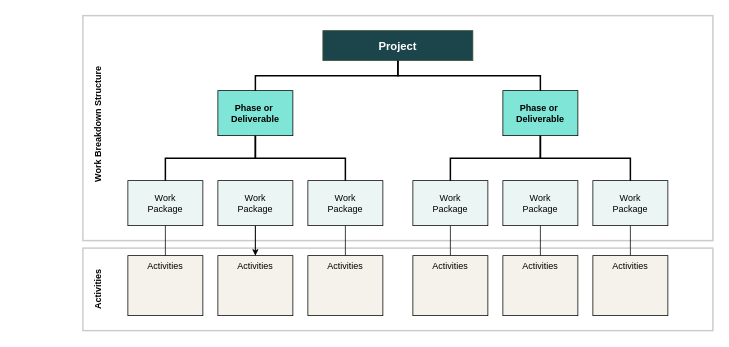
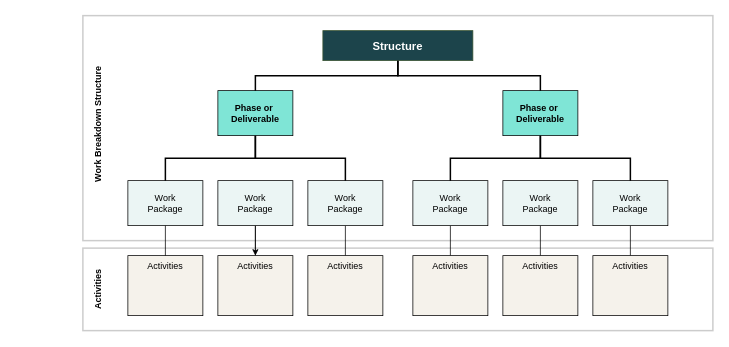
  <mxCell id="0" />
  <mxCell id="1" parent="0" />
  <mxCell id="2" value="&lt;div&gt;&lt;br&gt;&lt;/div&gt;&lt;div&gt;&lt;br&gt;&lt;/div&gt;" style="rounded=0;whiteSpace=wrap;html=1;fillColor=none;strokeColor=#000000;opacity=20;strokeWidth=2;" parent="1" vertex="1"><mxGeometry x="110" y="330" width="840" height="110" as="geometry" /></mxCell>
  <mxCell id="3" value="&lt;div&gt;&lt;br&gt;&lt;/div&gt;&lt;div&gt;&lt;br&gt;&lt;/div&gt;" style="rounded=0;whiteSpace=wrap;html=1;fillColor=none;strokeColor=#000000;opacity=20;strokeWidth=2;" parent="1" vertex="1"><mxGeometry x="110" y="20" width="840" height="300" as="geometry" /></mxCell>
- <mxCell id="4" value="Project" style="rounded=0;whiteSpace=wrap;html=1;fillColor=#1c444b;fontColor=#ffffff;strokeColor=#3A5431;fontStyle=1;fontSize=15;" parent="1" vertex="1"><mxGeometry x="430" y="40" width="200" height="40" as="geometry" /></mxCell>
+ <mxCell id="4" value="Structure" style="rounded=0;whiteSpace=wrap;html=1;fillColor=#1c444b;fontColor=#ffffff;strokeColor=#3A5431;fontStyle=1;fontSize=15;" parent="1" vertex="1"><mxGeometry x="430" y="40" width="200" height="40" as="geometry" /></mxCell>
  <mxCell id="5" value="&lt;b&gt;Phase or&amp;nbsp;&lt;/b&gt;&lt;div&gt;&lt;b&gt;Deliverable&lt;/b&gt;&lt;/div&gt;" style="rounded=0;whiteSpace=wrap;html=1;fillColor=#7fe5d6;fontColor=#000000;" parent="1" vertex="1"><mxGeometry x="290" y="120" width="100" height="60" as="geometry" /></mxCell>
  <mxCell id="6" value="&lt;b&gt;Phase or&amp;nbsp;&lt;/b&gt;&lt;div&gt;&lt;b&gt;Deliverable&lt;/b&gt;&lt;/div&gt;" style="rounded=0;whiteSpace=wrap;html=1;fillColor=#7fe5d6;fontColor=#000000;" parent="1" vertex="1"><mxGeometry x="670" y="120" width="100" height="60" as="geometry" /></mxCell>
  <mxCell id="7" value="" style="endArrow=none;html=1;rounded=0;strokeColor=#000000;edgeStyle=elbowEdgeStyle;entryX=0.5;entryY=0;entryDx=0;entryDy=0;elbow=vertical;strokeWidth=2;" parent="1" target="6" edge="1"><mxGeometry width="50" height="50" relative="1" as="geometry"><mxPoint x="530" y="80" as="sourcePoint" /><mxPoint x="590" y="130" as="targetPoint" /></mxGeometry></mxCell>
  <mxCell id="8" value="" style="endArrow=none;html=1;rounded=0;strokeColor=#000000;edgeStyle=elbowEdgeStyle;entryX=0.5;entryY=0;entryDx=0;entryDy=0;elbow=vertical;exitX=0.5;exitY=1;exitDx=0;exitDy=0;strokeWidth=2;" parent="1" source="4" target="5" edge="1"><mxGeometry width="50" height="50" relative="1" as="geometry"><mxPoint x="530" y="110" as="sourcePoint" /><mxPoint x="680" y="150" as="targetPoint" /></mxGeometry></mxCell>
  <mxCell id="9" style="edgeStyle=orthogonalEdgeStyle;rounded=0;orthogonalLoop=1;jettySize=auto;html=1;exitX=0.5;exitY=1;exitDx=0;exitDy=0;entryX=0.5;entryY=0;entryDx=0;entryDy=0;" parent="1" source="11" target="26" edge="1"><mxGeometry relative="1" as="geometry" /></mxCell>
  <mxCell id="10" style="edgeStyle=orthogonalEdgeStyle;rounded=0;orthogonalLoop=1;jettySize=auto;html=1;entryX=0.5;entryY=0;entryDx=0;entryDy=0;strokeColor=#000000;endArrow=none;endFill=0;" parent="1" source="11" target="26" edge="1"><mxGeometry relative="1" as="geometry" /></mxCell>
  <mxCell id="11" value="&lt;span&gt;Work&lt;/span&gt;&lt;div&gt;&lt;span&gt;Package&lt;/span&gt;&lt;/div&gt;" style="rounded=0;whiteSpace=wrap;html=1;fillColor=#ebf5f4;fontColor=#000000;fontStyle=0" parent="1" vertex="1"><mxGeometry x="290" y="240" width="100" height="60" as="geometry" /></mxCell>
  <mxCell id="12" value="&lt;span&gt;Work&lt;/span&gt;&lt;div&gt;&lt;span&gt;Package&lt;/span&gt;&lt;/div&gt;" style="rounded=0;whiteSpace=wrap;html=1;fillColor=#ebf5f4;fontColor=#000000;fontStyle=0" parent="1" vertex="1"><mxGeometry x="170" y="240" width="100" height="60" as="geometry" /></mxCell>
  <mxCell id="13" style="edgeStyle=orthogonalEdgeStyle;rounded=0;orthogonalLoop=1;jettySize=auto;html=1;entryX=0.5;entryY=0;entryDx=0;entryDy=0;strokeColor=#000000;endArrow=none;endFill=0;" parent="1" source="14" target="28" edge="1"><mxGeometry relative="1" as="geometry" /></mxCell>
  <mxCell id="14" value="&lt;span&gt;Work&lt;/span&gt;&lt;div&gt;&lt;span&gt;Package&lt;/span&gt;&lt;/div&gt;" style="rounded=0;whiteSpace=wrap;html=1;fillColor=#ebf5f4;fontColor=#000000;fontStyle=0" parent="1" vertex="1"><mxGeometry x="410" y="240" width="100" height="60" as="geometry" /></mxCell>
  <mxCell id="15" value="" style="endArrow=none;html=1;rounded=0;strokeColor=#000000;edgeStyle=elbowEdgeStyle;entryX=0.5;entryY=0;entryDx=0;entryDy=0;elbow=vertical;strokeWidth=2;exitX=0.5;exitY=1;exitDx=0;exitDy=0;" parent="1" source="5" target="12" edge="1"><mxGeometry width="50" height="50" relative="1" as="geometry"><mxPoint x="330" y="210" as="sourcePoint" /><mxPoint x="150" y="220" as="targetPoint" /></mxGeometry></mxCell>
  <mxCell id="16" value="" style="endArrow=none;html=1;rounded=0;strokeColor=#000000;edgeStyle=elbowEdgeStyle;entryX=0.5;entryY=0;entryDx=0;entryDy=0;elbow=vertical;strokeWidth=2;exitX=0.5;exitY=1;exitDx=0;exitDy=0;" parent="1" source="5" target="14" edge="1"><mxGeometry width="50" height="50" relative="1" as="geometry"><mxPoint x="350" y="190" as="sourcePoint" /><mxPoint x="230" y="250" as="targetPoint" /></mxGeometry></mxCell>
  <mxCell id="17" style="edgeStyle=orthogonalEdgeStyle;rounded=0;orthogonalLoop=1;jettySize=auto;html=1;strokeColor=#000000;align=center;verticalAlign=middle;fontFamily=Helvetica;fontSize=11;fontColor=default;labelBackgroundColor=default;endArrow=none;endFill=0;" parent="1" source="18" target="31" edge="1"><mxGeometry relative="1" as="geometry" /></mxCell>
  <mxCell id="18" value="&lt;span&gt;Work&lt;/span&gt;&lt;div&gt;&lt;span&gt;Package&lt;/span&gt;&lt;/div&gt;" style="rounded=0;whiteSpace=wrap;html=1;fillColor=#ebf5f4;fontColor=#000000;fontStyle=0" parent="1" vertex="1"><mxGeometry x="670" y="240" width="100" height="60" as="geometry" /></mxCell>
  <mxCell id="19" style="edgeStyle=orthogonalEdgeStyle;rounded=0;orthogonalLoop=1;jettySize=auto;html=1;entryX=0.5;entryY=0;entryDx=0;entryDy=0;strokeColor=#000000;align=center;verticalAlign=middle;fontFamily=Helvetica;fontSize=11;fontColor=default;labelBackgroundColor=default;endArrow=none;endFill=0;" parent="1" source="20" target="30" edge="1"><mxGeometry relative="1" as="geometry" /></mxCell>
  <mxCell id="20" value="&lt;span&gt;Work&lt;/span&gt;&lt;div&gt;&lt;span&gt;Package&lt;/span&gt;&lt;/div&gt;" style="rounded=0;whiteSpace=wrap;html=1;fillColor=#ebf5f4;fontColor=#000000;fontStyle=0" parent="1" vertex="1"><mxGeometry x="550" y="240" width="100" height="60" as="geometry" /></mxCell>
  <mxCell id="21" style="edgeStyle=orthogonalEdgeStyle;rounded=0;orthogonalLoop=1;jettySize=auto;html=1;strokeColor=#000000;align=center;verticalAlign=middle;fontFamily=Helvetica;fontSize=11;fontColor=default;labelBackgroundColor=default;endArrow=none;endFill=0;" parent="1" source="22" target="32" edge="1"><mxGeometry relative="1" as="geometry" /></mxCell>
  <mxCell id="22" value="&lt;span&gt;Work&lt;/span&gt;&lt;div&gt;&lt;span&gt;Package&lt;/span&gt;&lt;/div&gt;" style="rounded=0;whiteSpace=wrap;html=1;fillColor=#ebf5f4;fontColor=#000000;fontStyle=0" parent="1" vertex="1"><mxGeometry x="790" y="240" width="100" height="60" as="geometry" /></mxCell>
  <mxCell id="23" value="" style="endArrow=none;html=1;rounded=0;strokeColor=#000000;edgeStyle=elbowEdgeStyle;entryX=0.5;entryY=0;entryDx=0;entryDy=0;elbow=vertical;strokeWidth=2;exitX=0.5;exitY=1;exitDx=0;exitDy=0;" parent="1" source="6" target="20" edge="1"><mxGeometry width="50" height="50" relative="1" as="geometry"><mxPoint x="350" y="190" as="sourcePoint" /><mxPoint x="230" y="250" as="targetPoint" /></mxGeometry></mxCell>
  <mxCell id="24" value="" style="endArrow=none;html=1;rounded=0;strokeColor=#000000;edgeStyle=elbowEdgeStyle;entryX=0.5;entryY=0;entryDx=0;entryDy=0;elbow=vertical;strokeWidth=2;exitX=0.5;exitY=1;exitDx=0;exitDy=0;" parent="1" source="6" target="22" edge="1"><mxGeometry width="50" height="50" relative="1" as="geometry"><mxPoint x="730" y="190" as="sourcePoint" /><mxPoint x="610" y="250" as="targetPoint" /></mxGeometry></mxCell>
  <mxCell id="25" value="Work Breakdown Structure" style="text;html=1;align=center;verticalAlign=middle;whiteSpace=wrap;rounded=0;fontColor=#000000;fontStyle=1;rotation=270;" parent="1" vertex="1"><mxGeometry x="20" y="150" width="220" height="30" as="geometry" /></mxCell>
  <mxCell id="26" value="&lt;span&gt;Activities&lt;/span&gt;" style="rounded=0;whiteSpace=wrap;html=1;fillColor=#f5f2eb;fontColor=#000000;fontStyle=0;verticalAlign=top;strokeColor=default;align=center;fontFamily=Helvetica;fontSize=12;" parent="1" vertex="1"><mxGeometry x="290" y="340" width="100" height="80" as="geometry" /></mxCell>
  <mxCell id="27" value="&lt;span&gt;Activities&lt;/span&gt;" style="rounded=0;whiteSpace=wrap;html=1;fillColor=#f5f2eb;fontColor=#000000;fontStyle=0;verticalAlign=top;" parent="1" vertex="1"><mxGeometry x="170" y="340" width="100" height="80" as="geometry" /></mxCell>
  <mxCell id="28" value="&lt;span&gt;Activities&lt;/span&gt;" style="rounded=0;whiteSpace=wrap;html=1;fillColor=#f5f2eb;fontColor=#000000;fontStyle=0;verticalAlign=top;strokeColor=default;align=center;fontFamily=Helvetica;fontSize=12;" parent="1" vertex="1"><mxGeometry x="410" y="340" width="100" height="80" as="geometry" /></mxCell>
  <mxCell id="29" style="edgeStyle=orthogonalEdgeStyle;rounded=0;orthogonalLoop=1;jettySize=auto;html=1;entryX=0.5;entryY=0;entryDx=0;entryDy=0;strokeColor=#000000;endArrow=none;endFill=0;exitX=0.5;exitY=1;exitDx=0;exitDy=0;" parent="1" source="12" target="27" edge="1"><mxGeometry relative="1" as="geometry"><mxPoint x="350" y="310" as="sourcePoint" /><mxPoint x="350" y="370" as="targetPoint" /></mxGeometry></mxCell>
  <mxCell id="30" value="&lt;span&gt;Activities&lt;/span&gt;" style="rounded=0;whiteSpace=wrap;html=1;fillColor=#f5f2eb;fontColor=#000000;fontStyle=0;verticalAlign=top;strokeColor=default;align=center;fontFamily=Helvetica;fontSize=12;" parent="1" vertex="1"><mxGeometry x="550" y="340" width="100" height="80" as="geometry" /></mxCell>
  <mxCell id="31" value="&lt;span&gt;Activities&lt;/span&gt;" style="rounded=0;whiteSpace=wrap;html=1;fillColor=#f5f2eb;fontColor=#000000;fontStyle=0;verticalAlign=top;strokeColor=default;align=center;fontFamily=Helvetica;fontSize=12;" parent="1" vertex="1"><mxGeometry x="670" y="340" width="100" height="80" as="geometry" /></mxCell>
  <mxCell id="32" value="&lt;span&gt;Activities&lt;/span&gt;" style="rounded=0;whiteSpace=wrap;html=1;fillColor=#f5f2eb;fontColor=#000000;fontStyle=0;verticalAlign=top;strokeColor=default;align=center;fontFamily=Helvetica;fontSize=12;" parent="1" vertex="1"><mxGeometry x="790" y="340" width="100" height="80" as="geometry" /></mxCell>
  <mxCell id="33" value="Activities" style="text;html=1;align=center;verticalAlign=middle;whiteSpace=wrap;rounded=0;fontColor=#000000;fontStyle=1;rotation=270;" parent="1" vertex="1"><mxGeometry x="90" y="370" width="80" height="30" as="geometry" /></mxCell>
